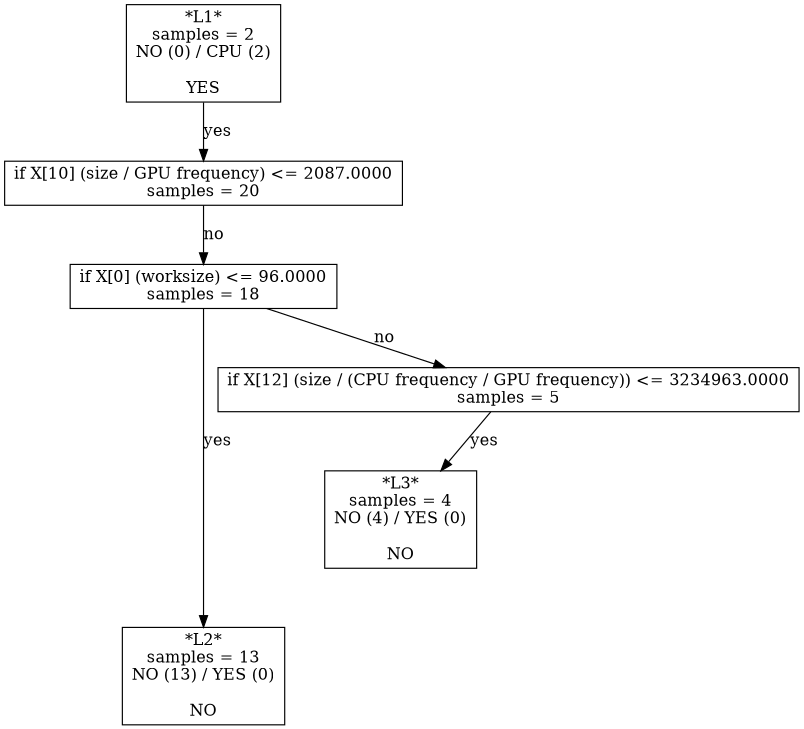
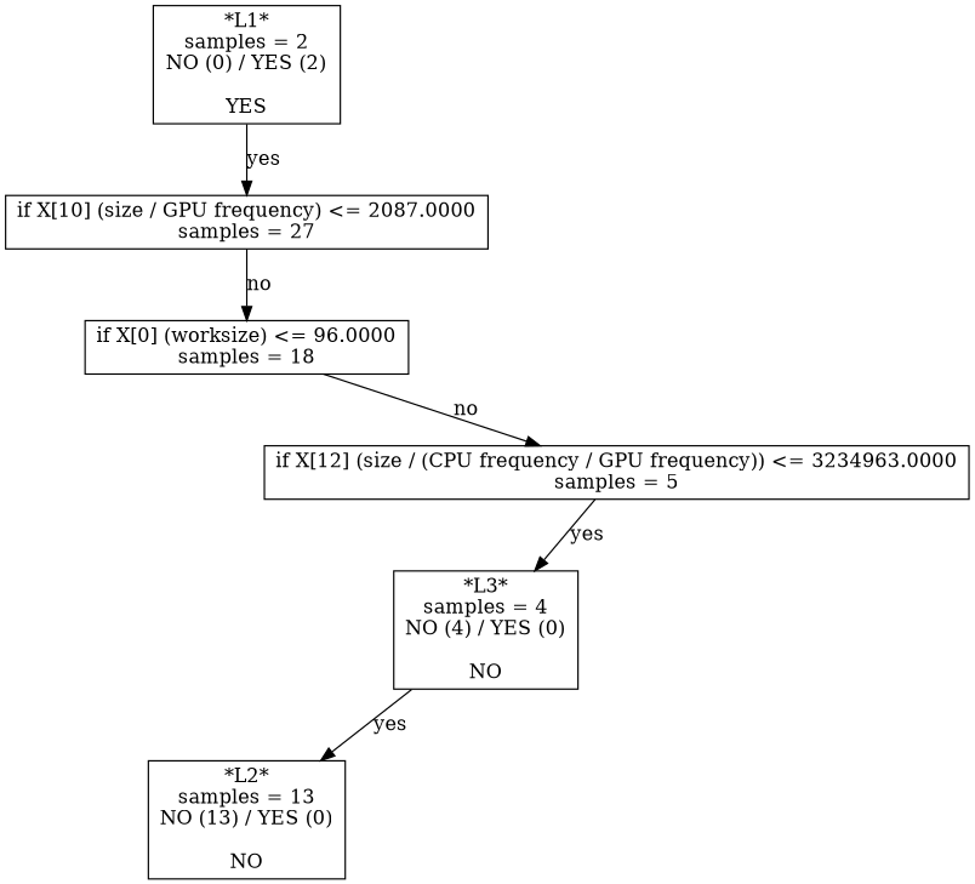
  digraph {
    node [shape=box]
-   n1 [label="if X[10] (size / GPU frequency) <= 2087.0000\nsamples = 20"]
+   n1 [label="if X[10] (size / GPU frequency) <= 2087.0000\nsamples = 27"]
    n2 [label="if X[0] (worksize) <= 96.0000\nsamples = 18"]
-   n3 [label="*L1*\nsamples = 2\nNO (0) / CPU (2)\n\nYES"]
+   n3 [label="*L1*\nsamples = 2\nNO (0) / YES (2)\n\nYES"]
    n4 [label="*L2*\nsamples = 13\nNO (13) / YES (0)\n\nNO"]
    n5 [label="if X[12] (size / (CPU frequency / GPU frequency)) <= 3234963.0000\nsamples = 5"]
    n6 [label="*L3*\nsamples = 4\nNO (4) / YES (0)\n\nNO"]
    n1 -> n2 [label=no]
-   n2 -> n4 [label=yes]
+   n6 -> n4 [label=yes]
    n2 -> n5 [label=no]
    n3 -> n1 [label=yes]
    n5 -> n6 [label=yes]
  }
